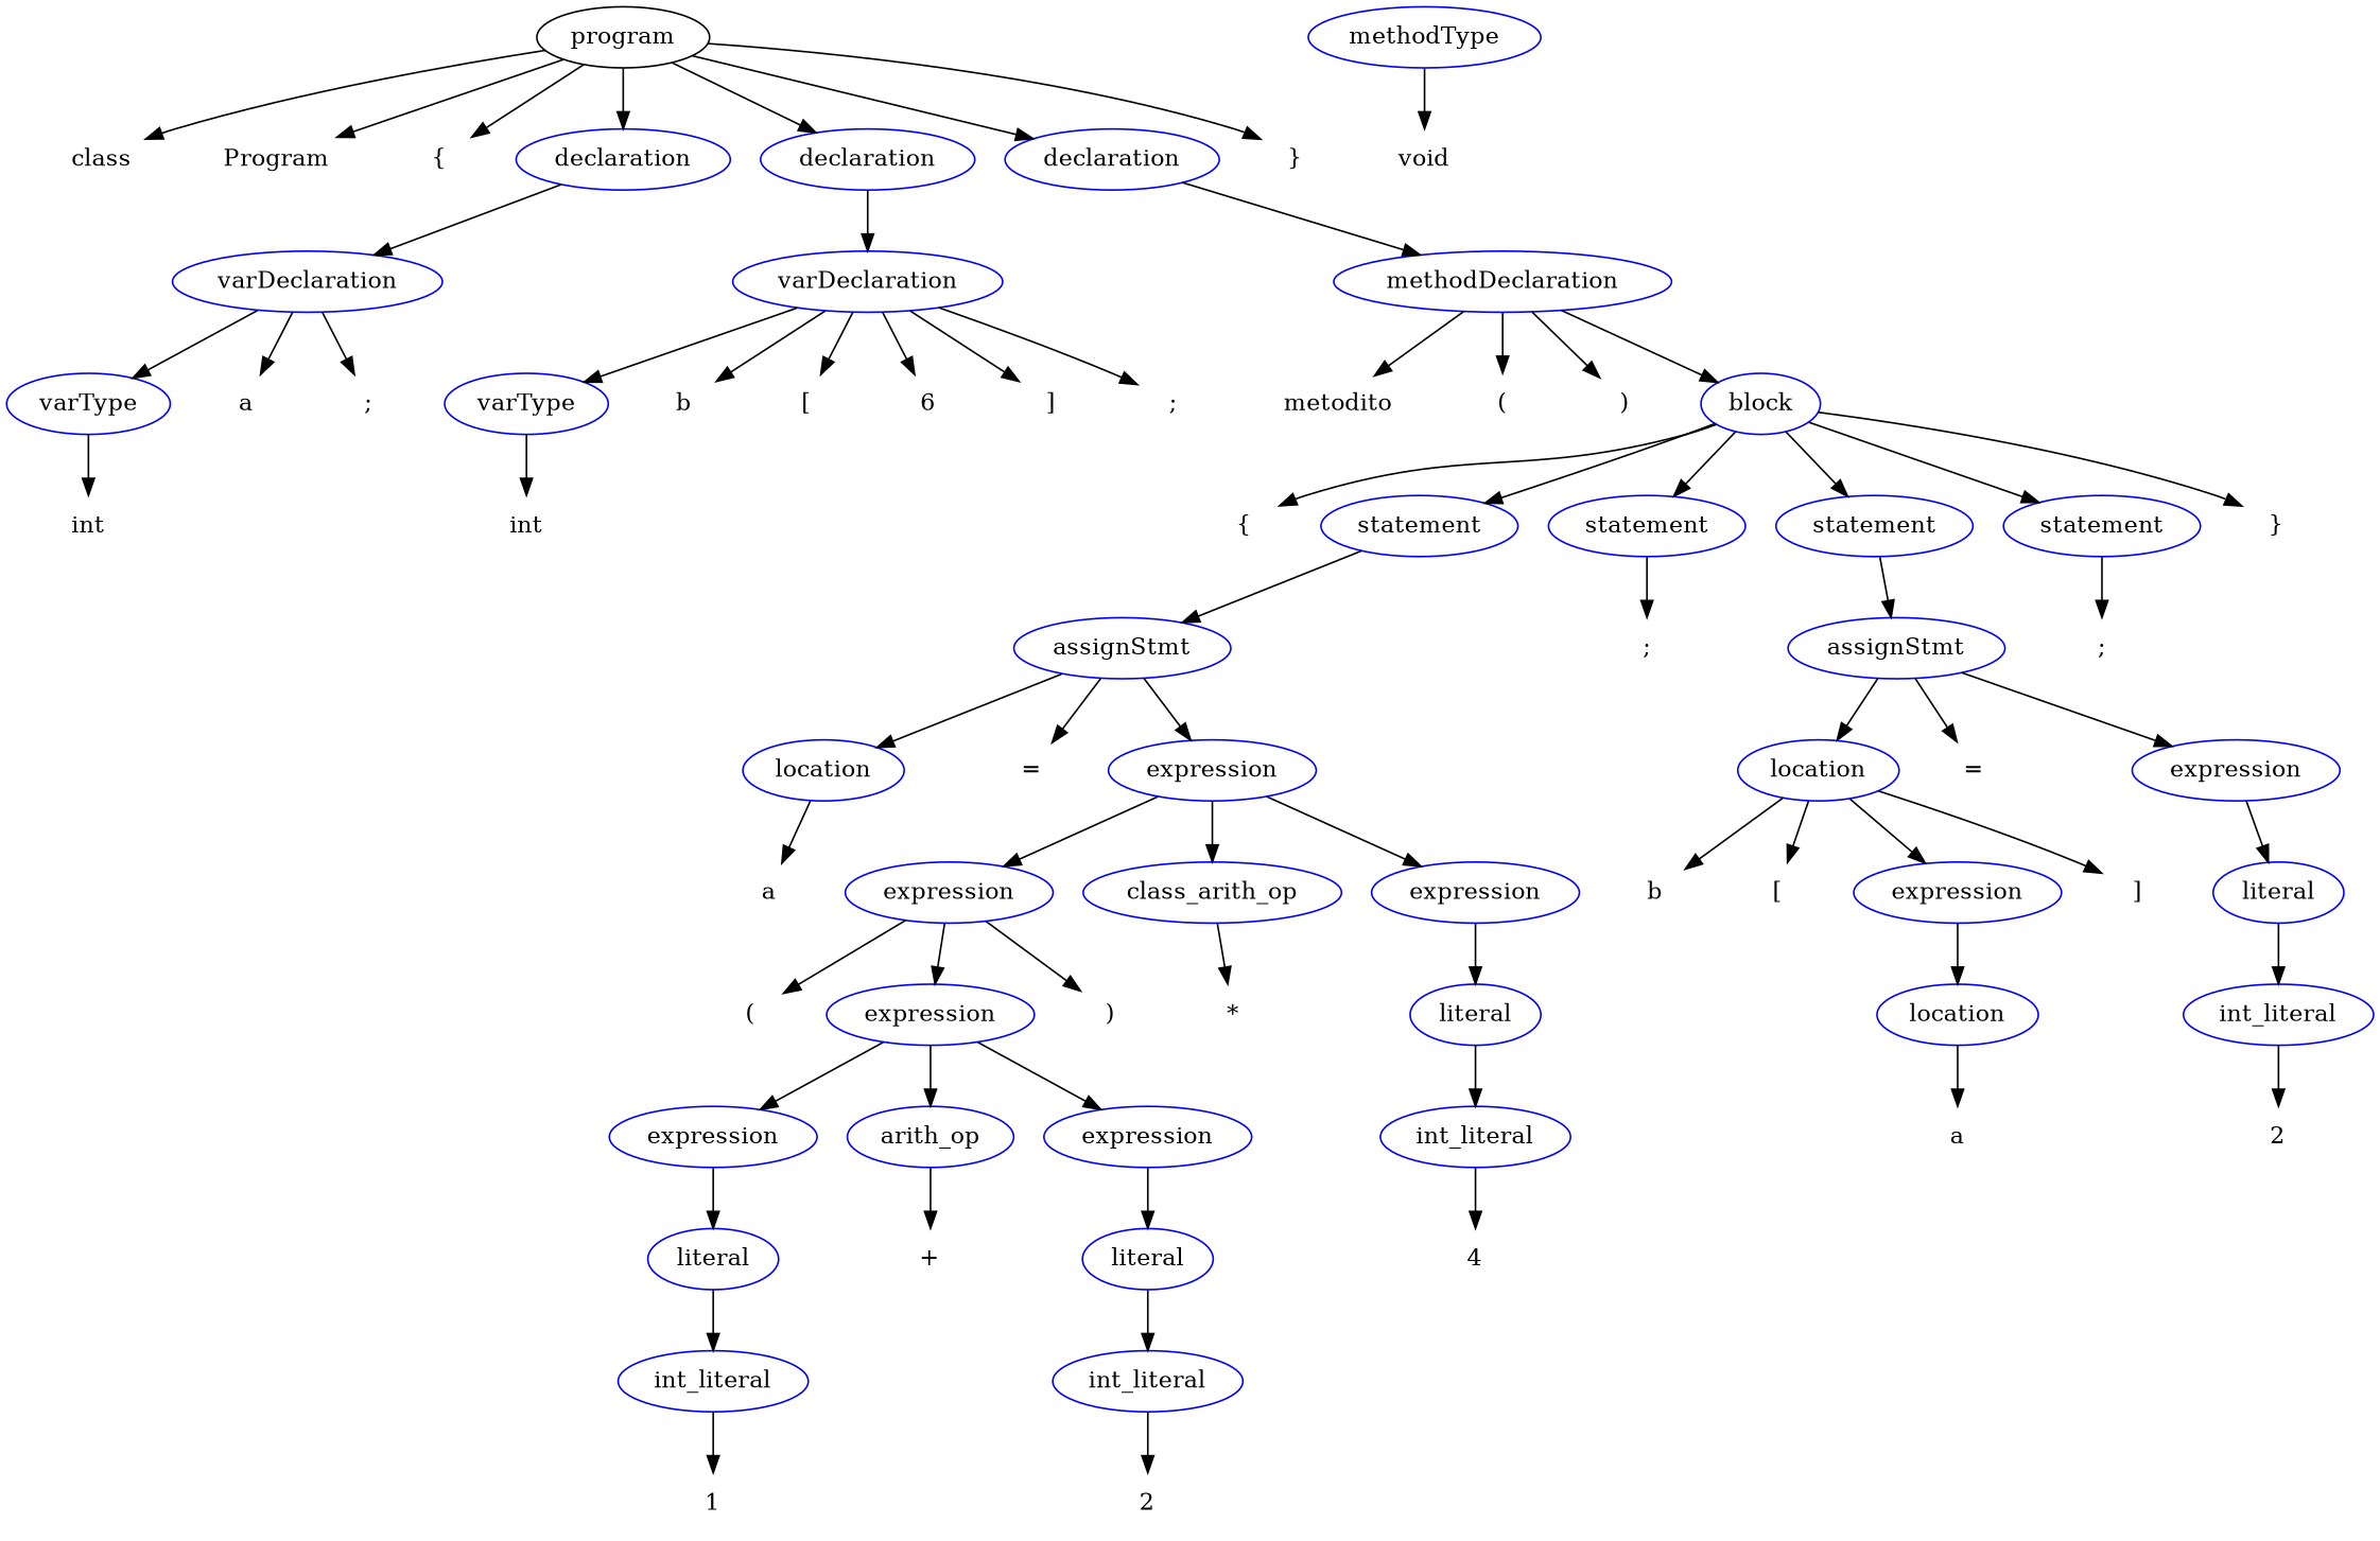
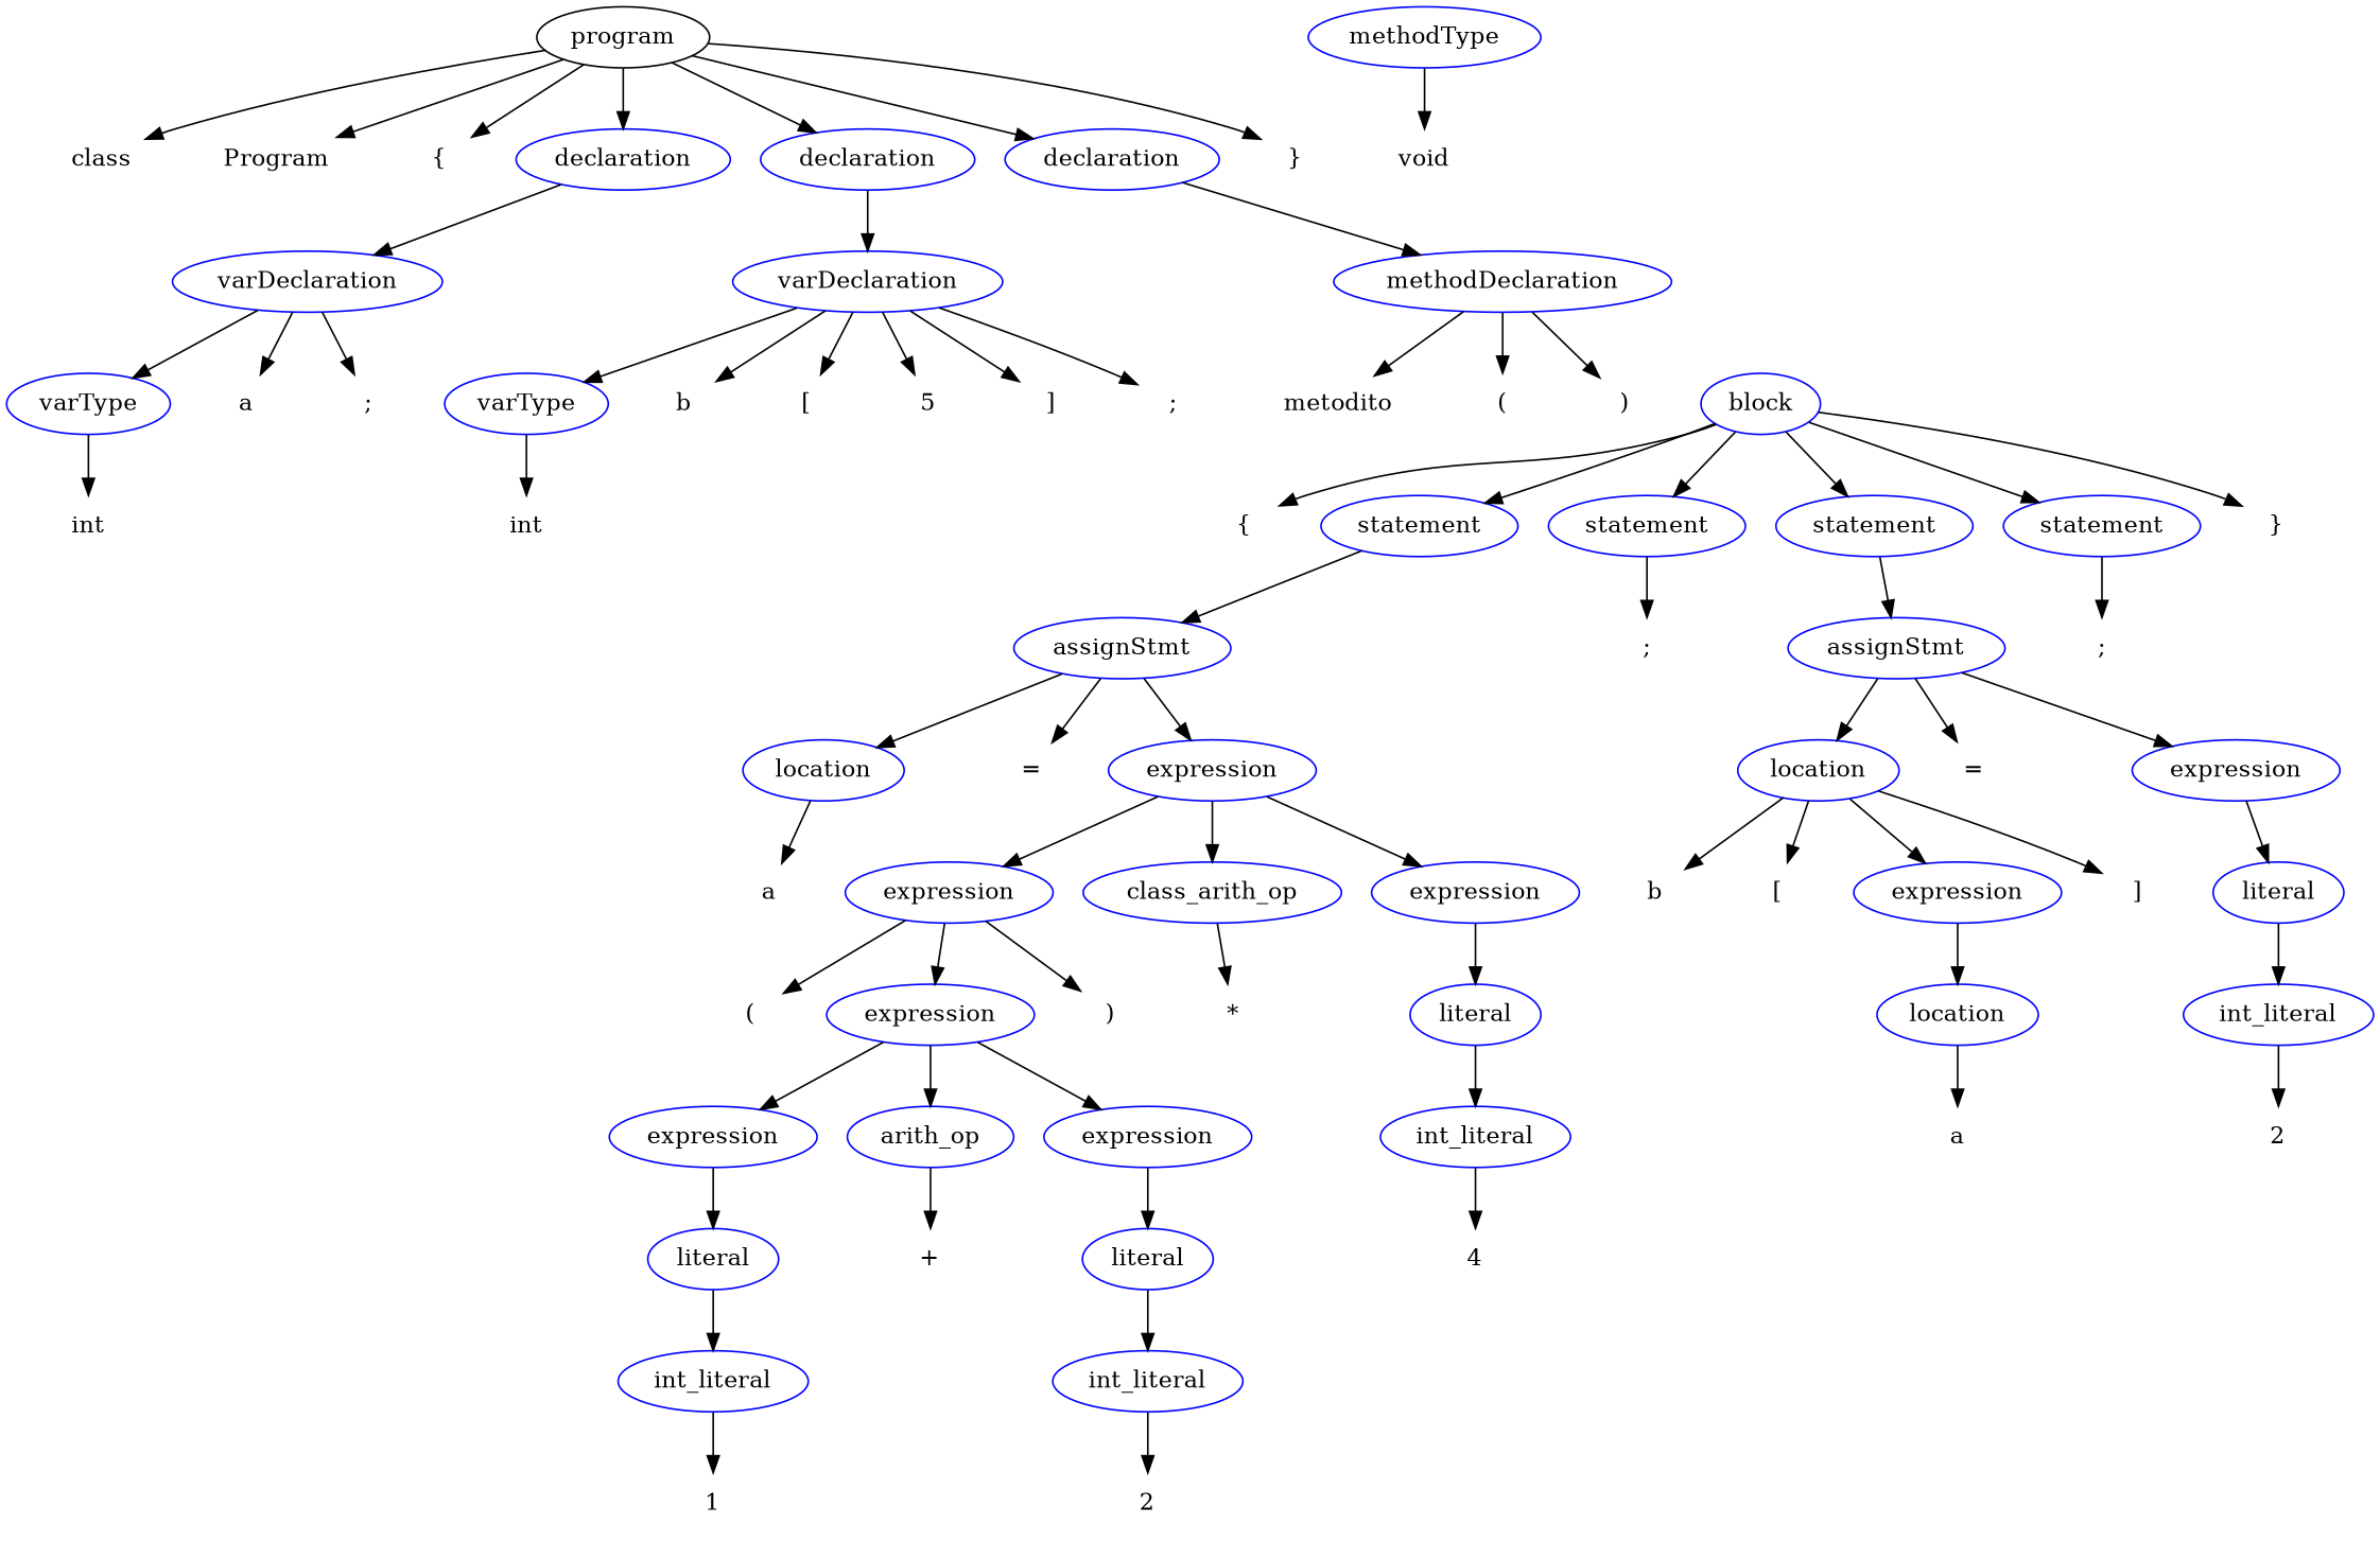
  digraph {
    node [color=blue]
    n1 [label=program color=""]
    n2 [color=white label=class]
    n3 [color=white label=Program]
    n4 [color=white label="{"]
    n5 [label=declaration]
    n6 [label=declaration]
    n7 [label=declaration]
    n8 [color=white label="}"]
    n9 [label=varDeclaration]
    n10 [label=varDeclaration]
    n11 [label=methodDeclaration]
    n12 [label=varType]
    n13 [color=white label=a]
    n14 [color=white label=";"]
    n15 [color=white label=int]
    n16 [label=varType]
    n17 [color=white label=b]
    n18 [color=white label="["]
-   n19 [color=white label=6]
+   n19 [color=white label=5]
    n20 [color=white label="]"]
    n21 [color=white label=";"]
    n22 [color=white label=int]
    n23 [color=white label=metodito]
    n24 [color=white label="("]
    n25 [color=white label=")"]
    n26 [label=block]
    n27 [label=methodType]
    n28 [color=white label=void]
    n29 [color=white label="{"]
    n30 [label=statement]
    n31 [label=statement]
    n32 [label=statement]
    n33 [label=statement]
    n34 [color=white label="}"]
    n35 [label=assignStmt]
    n36 [color=white label=";"]
    n37 [label=assignStmt]
    n38 [color=white label=";"]
    n39 [label=location]
    n40 [color=white label="="]
    n41 [label=expression]
    n42 [color=white label=a]
    n43 [label=expression]
    n44 [label=class_arith_op]
    n45 [label=expression]
    n46 [color=white label="("]
    n47 [label=expression]
    n48 [color=white label=")"]
    n49 [color=white label="*"]
    n50 [label=literal]
    n51 [label=expression]
    n52 [label=arith_op]
    n53 [label=expression]
    n54 [label=literal]
    n55 [color=white label="+"]
    n56 [label=literal]
    n57 [label=int_literal]
    n58 [color=white label=1]
    n59 [label=int_literal]
    n60 [color=white label=2]
    n61 [label=int_literal]
    n62 [color=white label=4]
    n63 [label=location]
    n64 [color=white label="="]
    n65 [label=expression]
    n66 [color=white label=b]
    n67 [color=white label="["]
    n68 [label=expression]
    n69 [color=white label="]"]
    n70 [label=literal]
    n71 [label=location]
    n72 [color=white label=a]
    n73 [label=int_literal]
    n74 [color=white label=2]
    n1 -> n2
    n1 -> n3
    n1 -> n4
    n1 -> n5
    n1 -> n6
    n1 -> n7
    n1 -> n8
    n5 -> n9
    n6 -> n10
    n7 -> n11
    n9 -> n12
    n9 -> n13
    n9 -> n14
    n10 -> n16
    n10 -> n17
    n10 -> n18
    n10 -> n19
    n10 -> n20
    n10 -> n21
    n11 -> n23
    n11 -> n24
    n11 -> n25
-   n11 -> n26
    n12 -> n15
    n16 -> n22
    n26 -> n29
    n26 -> n30
    n26 -> n31
    n26 -> n32
    n26 -> n33
    n26 -> n34
    n27 -> n28
    n30 -> n35
    n31 -> n36
    n32 -> n37
    n33 -> n38
    n35 -> n39
    n35 -> n40
    n35 -> n41
    n37 -> n63
    n37 -> n64
    n37 -> n65
    n39 -> n42
    n41 -> n43
    n41 -> n44
    n41 -> n45
    n43 -> n46
    n43 -> n47
    n43 -> n48
    n44 -> n49
    n45 -> n50
    n47 -> n51
    n47 -> n52
    n47 -> n53
    n50 -> n61
    n51 -> n54
    n52 -> n55
    n53 -> n56
    n54 -> n57
    n56 -> n59
    n57 -> n58
    n59 -> n60
    n61 -> n62
    n63 -> n66
    n63 -> n67
    n63 -> n68
    n63 -> n69
    n65 -> n70
    n68 -> n71
    n70 -> n73
    n71 -> n72
    n73 -> n74
  }
